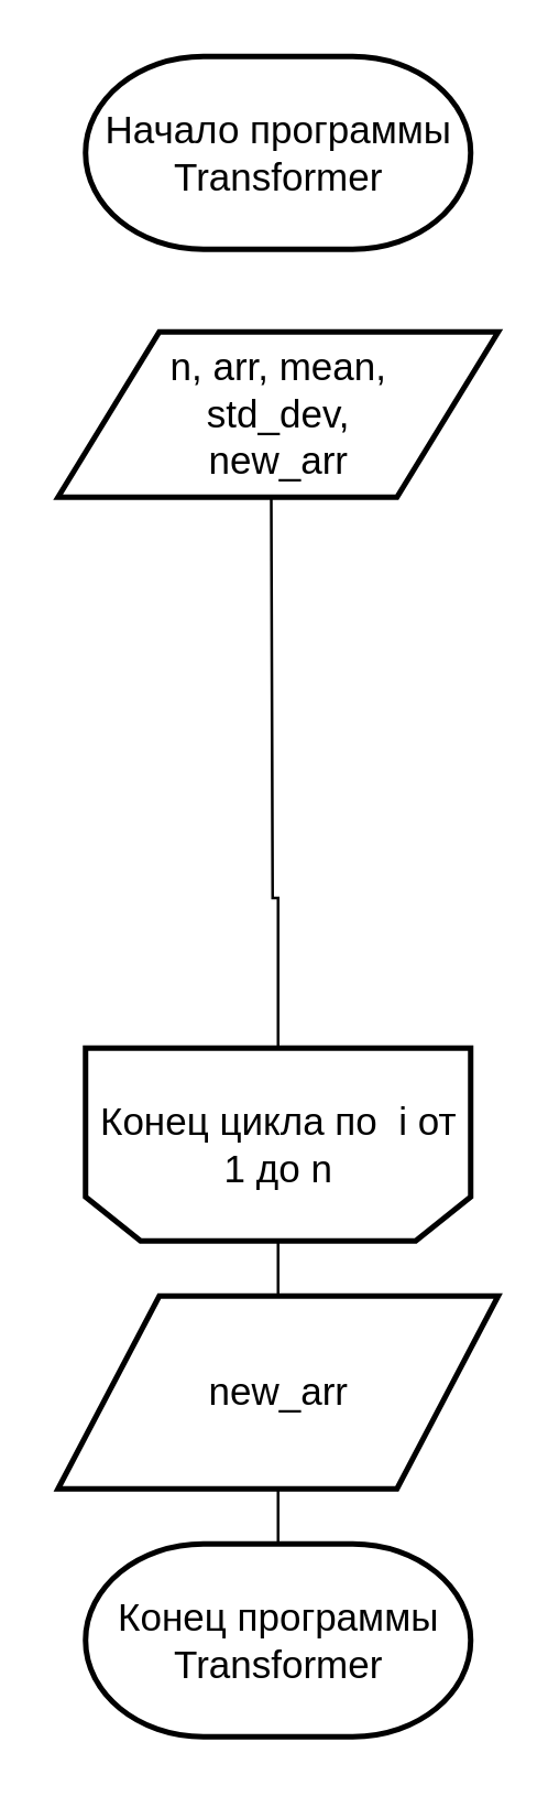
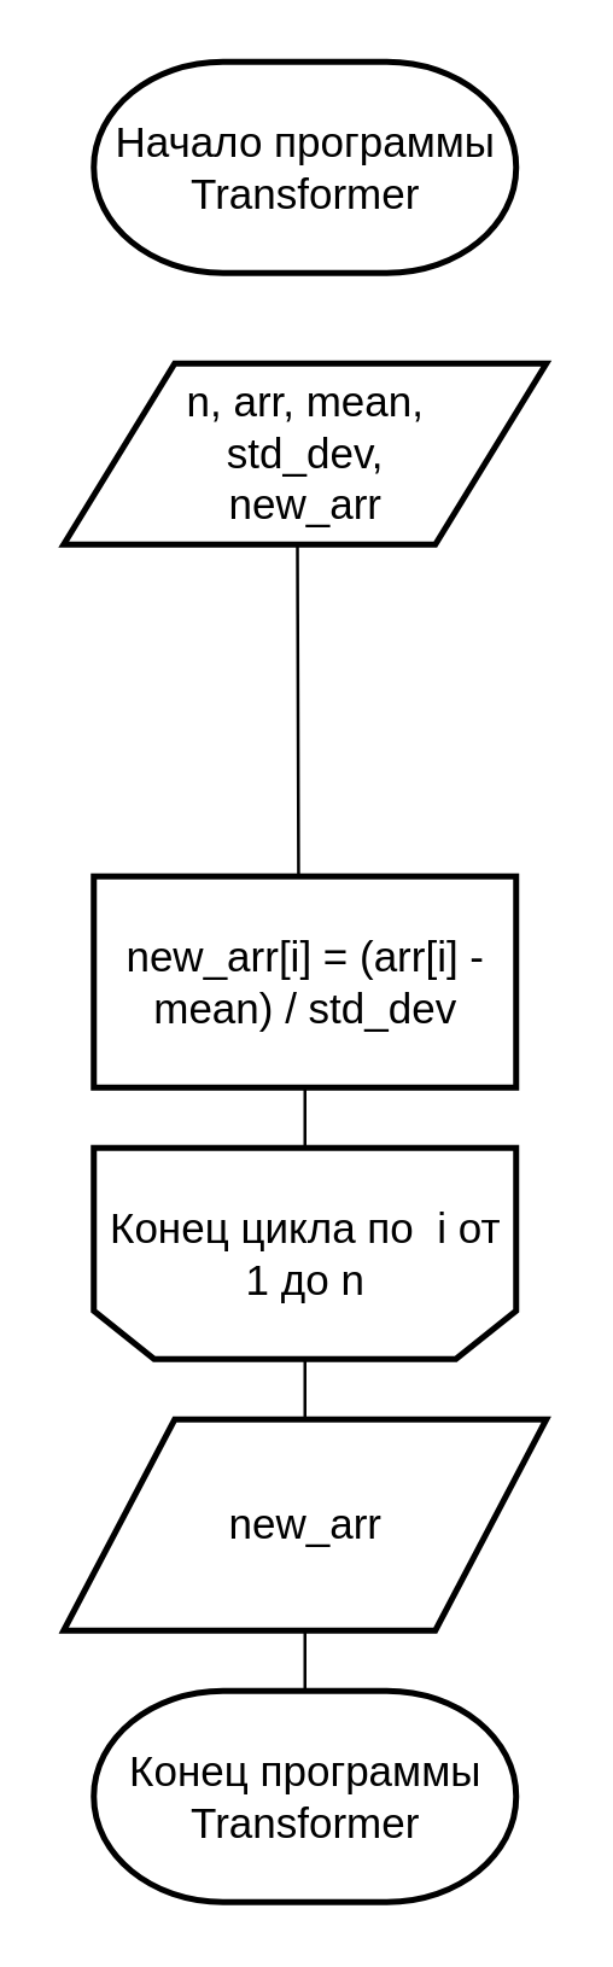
  <mxCell id="0" />
  <mxCell id="1" parent="0" />
  <mxCell id="2" style="edgeStyle=orthogonalEdgeStyle;rounded=0;orthogonalLoop=1;jettySize=auto;html=1;exitX=0.5;exitY=0;exitDx=0;exitDy=0;exitPerimeter=0;entryX=0.5;entryY=1;entryDx=0;entryDy=0;entryPerimeter=0;endArrow=none;endFill=0;" parent="1" source="9" edge="1"><mxGeometry relative="1" as="geometry"><mxPoint x="100.5" y="650" as="sourcePoint" /><mxPoint x="98" y="180" as="targetPoint" /></mxGeometry></mxCell>
  <mxCell id="3" value="Конец программы Transformer" style="strokeWidth=2;html=1;shape=mxgraph.flowchart.terminator;whiteSpace=wrap;fontSize=14;" parent="1" vertex="1"><mxGeometry x="30.5" y="560" width="140" height="70" as="geometry" /></mxCell>
  <mxCell id="4" value="&lt;font style=&quot;font-size: 14px&quot;&gt;Начало программы Transformer&lt;/font&gt;" style="strokeWidth=2;html=1;shape=mxgraph.flowchart.terminator;whiteSpace=wrap;fontSize=14;fontFamily=Helvetica;" parent="1" vertex="1"><mxGeometry x="30.5" y="20" width="140" height="70" as="geometry" /></mxCell>
  <mxCell id="5" style="edgeStyle=orthogonalEdgeStyle;rounded=0;orthogonalLoop=1;jettySize=auto;html=1;exitX=0.5;exitY=1;exitDx=0;exitDy=0;exitPerimeter=0;entryX=0.5;entryY=1;entryDx=0;entryDy=0;endArrow=none;endFill=0;" parent="1" edge="1"><mxGeometry relative="1" as="geometry"><mxPoint x="108" y="530" as="sourcePoint" /><mxPoint x="108" y="530" as="targetPoint" /></mxGeometry></mxCell>
  <mxCell id="6" value="&lt;span style=&quot;font-size: 14px&quot;&gt;Конец цикла&amp;nbsp;&lt;/span&gt;&lt;span style=&quot;font-size: 14px&quot;&gt;по&amp;nbsp; i от 1 до n&lt;/span&gt;" style="shape=loopLimit;whiteSpace=wrap;html=1;strokeWidth=2;direction=west;" parent="1" vertex="1"><mxGeometry x="30.5" y="380" width="140" height="70" as="geometry" /></mxCell>
  <mxCell id="7" value="&lt;span style=&quot;font-size: 14px&quot;&gt;n, arr, mean, &lt;br&gt;std_dev, &lt;br&gt;new_arr&lt;/span&gt;" style="shape=parallelogram;html=1;strokeWidth=2;perimeter=parallelogramPerimeter;whiteSpace=wrap;rounded=0;arcSize=12;size=0.23;fontSize=13;" parent="1" vertex="1"><mxGeometry x="20.5" y="120" width="160" height="60" as="geometry" /></mxCell>
+ <mxCell id="8" value="new_arr[i] = (arr[i] - mean) / std_dev" style="rounded=0;whiteSpace=wrap;html=1;strokeWidth=2;fontSize=14;" parent="1" vertex="1"><mxGeometry x="30.5" y="290" width="140" height="70" as="geometry" /></mxCell>
  <mxCell id="9" value="&lt;span style=&quot;font-size: 14px&quot;&gt;new_arr&lt;/span&gt;" style="shape=parallelogram;html=1;strokeWidth=2;perimeter=parallelogramPerimeter;whiteSpace=wrap;rounded=0;arcSize=12;size=0.23;fontSize=13;" parent="1" vertex="1"><mxGeometry x="20.5" y="470" width="160" height="70" as="geometry" /></mxCell>
  <mxCell id="10" style="edgeStyle=orthogonalEdgeStyle;rounded=0;orthogonalLoop=1;jettySize=auto;html=1;exitX=0.5;exitY=0;exitDx=0;exitDy=0;exitPerimeter=0;entryX=0.5;entryY=1;entryDx=0;entryDy=0;entryPerimeter=0;endArrow=none;endFill=0;" edge="1" parent="1" source="3" target="9"><mxGeometry relative="1" as="geometry"><mxPoint x="100.5" y="650" as="sourcePoint" /><mxPoint x="98" y="180" as="targetPoint" /></mxGeometry></mxCell>
